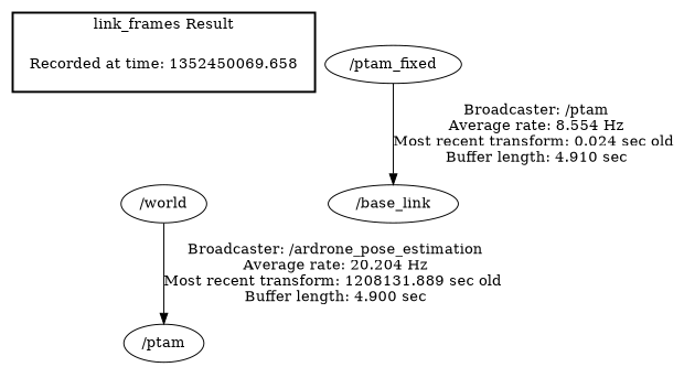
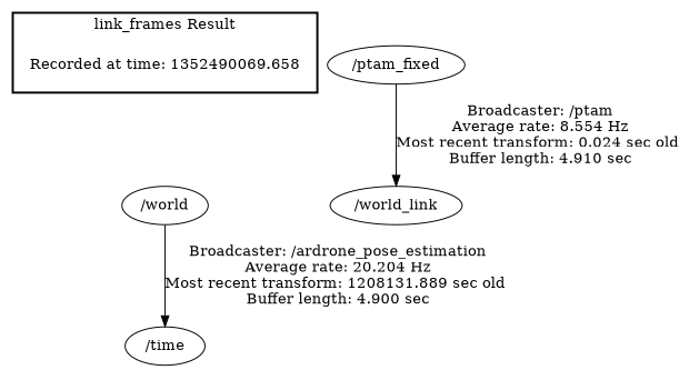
  digraph {
-   "Recorded at time: 1352450069.658" [shape=plaintext]
+   "Recorded at time: 1352450069.658" [shape=plaintext label="Recorded at time: 1352490069.658"]
    "/world"
-   "/ptam"
+   "/ptam" [label="/time"]
    "/ptam_fixed"
-   "/base_link"
+   "/base_link" [label="/world_link"]
    subgraph cluster_1 {
      color=black
      label="link_frames Result"
      style=bold
      "Recorded at time: 1352450069.658"
    }
    "Recorded at time: 1352450069.658" -> "/world" [style=invis]
    "/world" -> "/ptam" [label="Broadcaster: /ardrone_pose_estimation\nAverage rate: 20.204 Hz\nMost recent transform: 1208131.889 sec old \nBuffer length: 4.900 sec\n"]
    "/ptam_fixed" -> "/base_link" [label="Broadcaster: /ptam\nAverage rate: 8.554 Hz\nMost recent transform: 0.024 sec old \nBuffer length: 4.910 sec\n"]
  }
